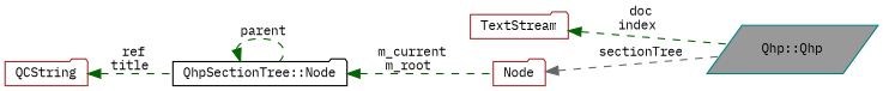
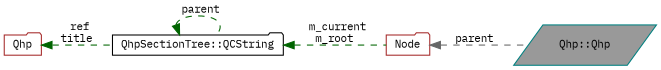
  digraph {
    fontname="IBM Plex Mono"
    rankdir=LR
    node [color=brown fillcolor=white fontname="IBM Plex Mono" fontsize=10 shape=folder style=filled]
    edge [color=darkgreen dir=back fontname="IBM Plex Mono" fontsize=10 labelfontname=Helvetica labelfontsize=10 style=dashed]
    n1 [color=teal fillcolor=grey60 fontcolor=black height=0.2 label="Qhp::Qhp" shape=parallelogram width=0.4]
-   n2 [height=0.2 label=TextStream width=0.4]
    n3 [height=0.2 label="Node" width=0.4]
-   n4 [color=black height=0.2 label="QhpSectionTree::Node" width=0.4]
-   n5 [height=0.2 label=QCString width=0.4]
-   n2 -> n1 [label=" doc\nindex"]
-   n3 -> n1 [color=gray40 label=" sectionTree"]
+   n4 [color=black height=0.2 label="QhpSectionTree::QCString" width=0.4]
+   n5 [height=0.2 label=Qhp width=0.4]
+   n3 -> n1 [color=gray40 label=" parent"]
    n4 -> n3 [label=" m_current\nm_root"]
    n4 -> n4 [label=" parent"]
    n5 -> n4 [label=" ref\ntitle"]
  }
